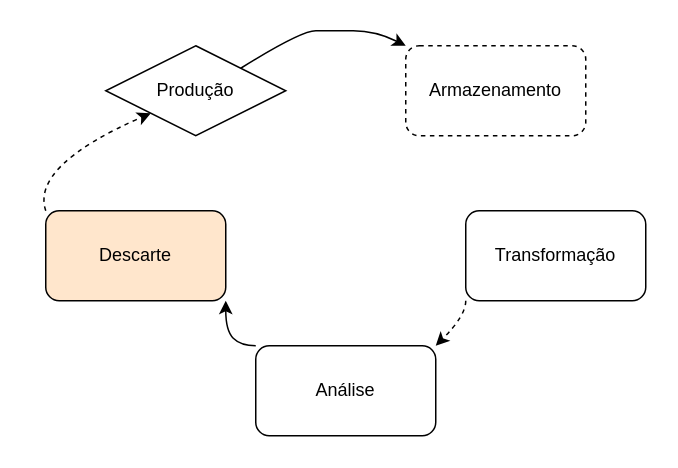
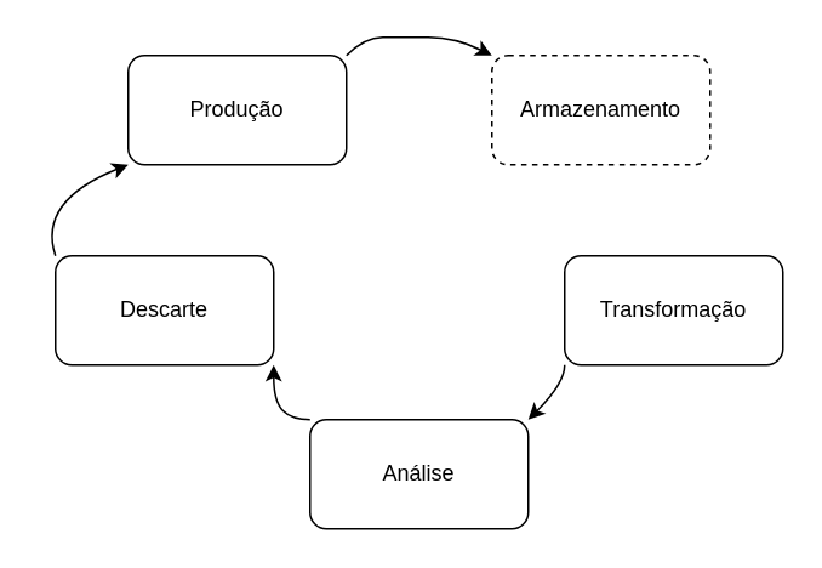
  <mxCell id="0" />
  <mxCell id="1" parent="0" />
- <mxCell id="2" value="Produção" style="rhombus;whiteSpace=wrap;html=1;" vertex="1" parent="1"><mxGeometry x="70" y="30" width="120" height="60" as="geometry" /></mxCell>
+ <mxCell id="2" value="Produção" style="rounded=1;whiteSpace=wrap;html=1;" vertex="1" parent="1"><mxGeometry x="70" y="30" width="120" height="60" as="geometry" /></mxCell>
  <mxCell id="3" value="Armazenamento" style="rounded=1;whiteSpace=wrap;html=1;dashed=1;" vertex="1" parent="1"><mxGeometry x="270" y="30" width="120" height="60" as="geometry" /></mxCell>
- <mxCell id="4" value="Descarte" style="rounded=1;whiteSpace=wrap;html=1;fillColor=#ffe6cc;" vertex="1" parent="1"><mxGeometry x="30" y="140" width="120" height="60" as="geometry" /></mxCell>
+ <mxCell id="4" value="Descarte" style="rounded=1;whiteSpace=wrap;html=1;" vertex="1" parent="1"><mxGeometry x="30" y="140" width="120" height="60" as="geometry" /></mxCell>
  <mxCell id="5" value="Transformação" style="rounded=1;whiteSpace=wrap;html=1;" vertex="1" parent="1"><mxGeometry x="310" y="140" width="120" height="60" as="geometry" /></mxCell>
  <mxCell id="6" value="Análise" style="rounded=1;whiteSpace=wrap;html=1;" vertex="1" parent="1"><mxGeometry x="170" y="230" width="120" height="60" as="geometry" /></mxCell>
  <mxCell id="7" value="" style="curved=1;endArrow=classic;html=1;rounded=0;exitX=1;exitY=0;exitDx=0;exitDy=0;entryX=0;entryY=0;entryDx=0;entryDy=0;" edge="1" parent="1" source="2" target="3"><mxGeometry width="50" height="50" relative="1" as="geometry"><mxPoint x="220" y="190" as="sourcePoint" /><mxPoint x="260" y="30" as="targetPoint" /><Array as="points"><mxPoint x="200" y="20" /><mxPoint x="220" y="20" /><mxPoint x="250" y="20" /></Array></mxGeometry></mxCell>
- <mxCell id="8" value="" style="curved=1;endArrow=classic;html=1;rounded=0;entryX=1;entryY=0;entryDx=0;entryDy=0;exitX=0;exitY=1;exitDx=0;exitDy=0;dashed=1;" edge="1" parent="1" source="5" target="6"><mxGeometry width="50" height="50" relative="1" as="geometry"><mxPoint x="310" y="260" as="sourcePoint" /><mxPoint x="360" y="210" as="targetPoint" /><Array as="points"><mxPoint x="310" y="210" /></Array></mxGeometry></mxCell>
+ <mxCell id="8" value="" style="curved=1;endArrow=classic;html=1;rounded=0;entryX=1;entryY=0;entryDx=0;entryDy=0;exitX=0;exitY=1;exitDx=0;exitDy=0;" edge="1" parent="1" source="5" target="6"><mxGeometry width="50" height="50" relative="1" as="geometry"><mxPoint x="310" y="260" as="sourcePoint" /><mxPoint x="360" y="210" as="targetPoint" /><Array as="points"><mxPoint x="310" y="210" /></Array></mxGeometry></mxCell>
  <mxCell id="9" value="" style="curved=1;endArrow=classic;html=1;rounded=0;entryX=1;entryY=1;entryDx=0;entryDy=0;exitX=0;exitY=0;exitDx=0;exitDy=0;" edge="1" parent="1" source="6" target="4"><mxGeometry width="50" height="50" relative="1" as="geometry"><mxPoint x="320" y="210" as="sourcePoint" /><mxPoint x="300" y="240" as="targetPoint" /><Array as="points"><mxPoint x="160" y="230" /><mxPoint x="150" y="220" /></Array></mxGeometry></mxCell>
- <mxCell id="10" value="" style="curved=1;endArrow=classic;html=1;rounded=0;entryX=0;entryY=1;entryDx=0;entryDy=0;exitX=0;exitY=0;exitDx=0;exitDy=0;dashed=1;" edge="1" parent="1" source="4" target="2"><mxGeometry width="50" height="50" relative="1" as="geometry"><mxPoint x="400" y="85" as="sourcePoint" /><mxPoint x="410" y="150" as="targetPoint" /><Array as="points"><mxPoint x="20" y="110" /></Array></mxGeometry></mxCell>
+ <mxCell id="10" value="" style="curved=1;endArrow=classic;html=1;rounded=0;entryX=0;entryY=1;entryDx=0;entryDy=0;exitX=0;exitY=0;exitDx=0;exitDy=0;" edge="1" parent="1" source="4" target="2"><mxGeometry width="50" height="50" relative="1" as="geometry"><mxPoint x="400" y="85" as="sourcePoint" /><mxPoint x="410" y="150" as="targetPoint" /><Array as="points"><mxPoint x="20" y="110" /></Array></mxGeometry></mxCell>
